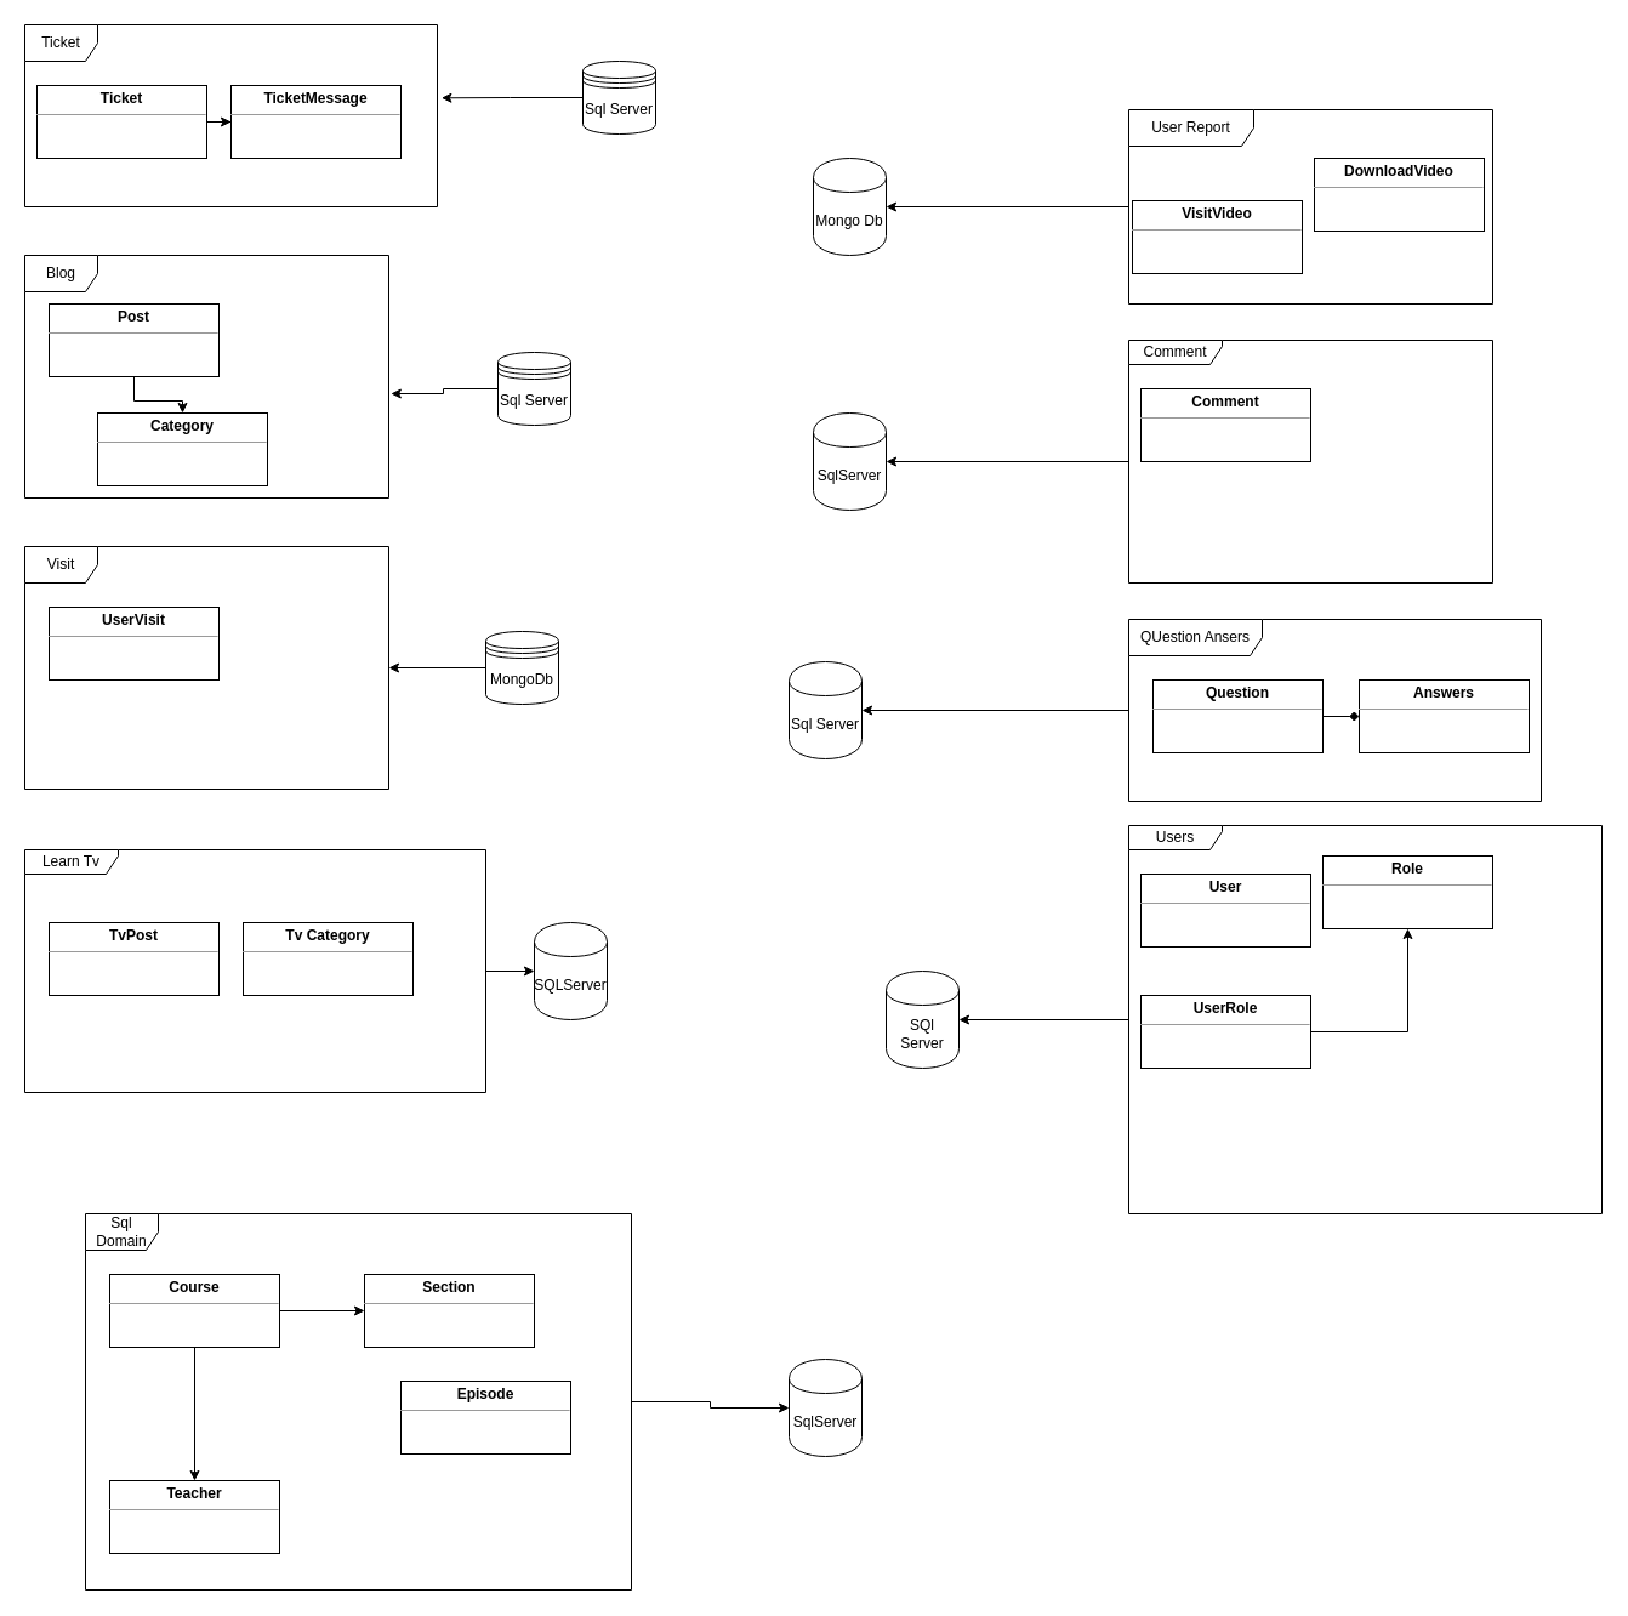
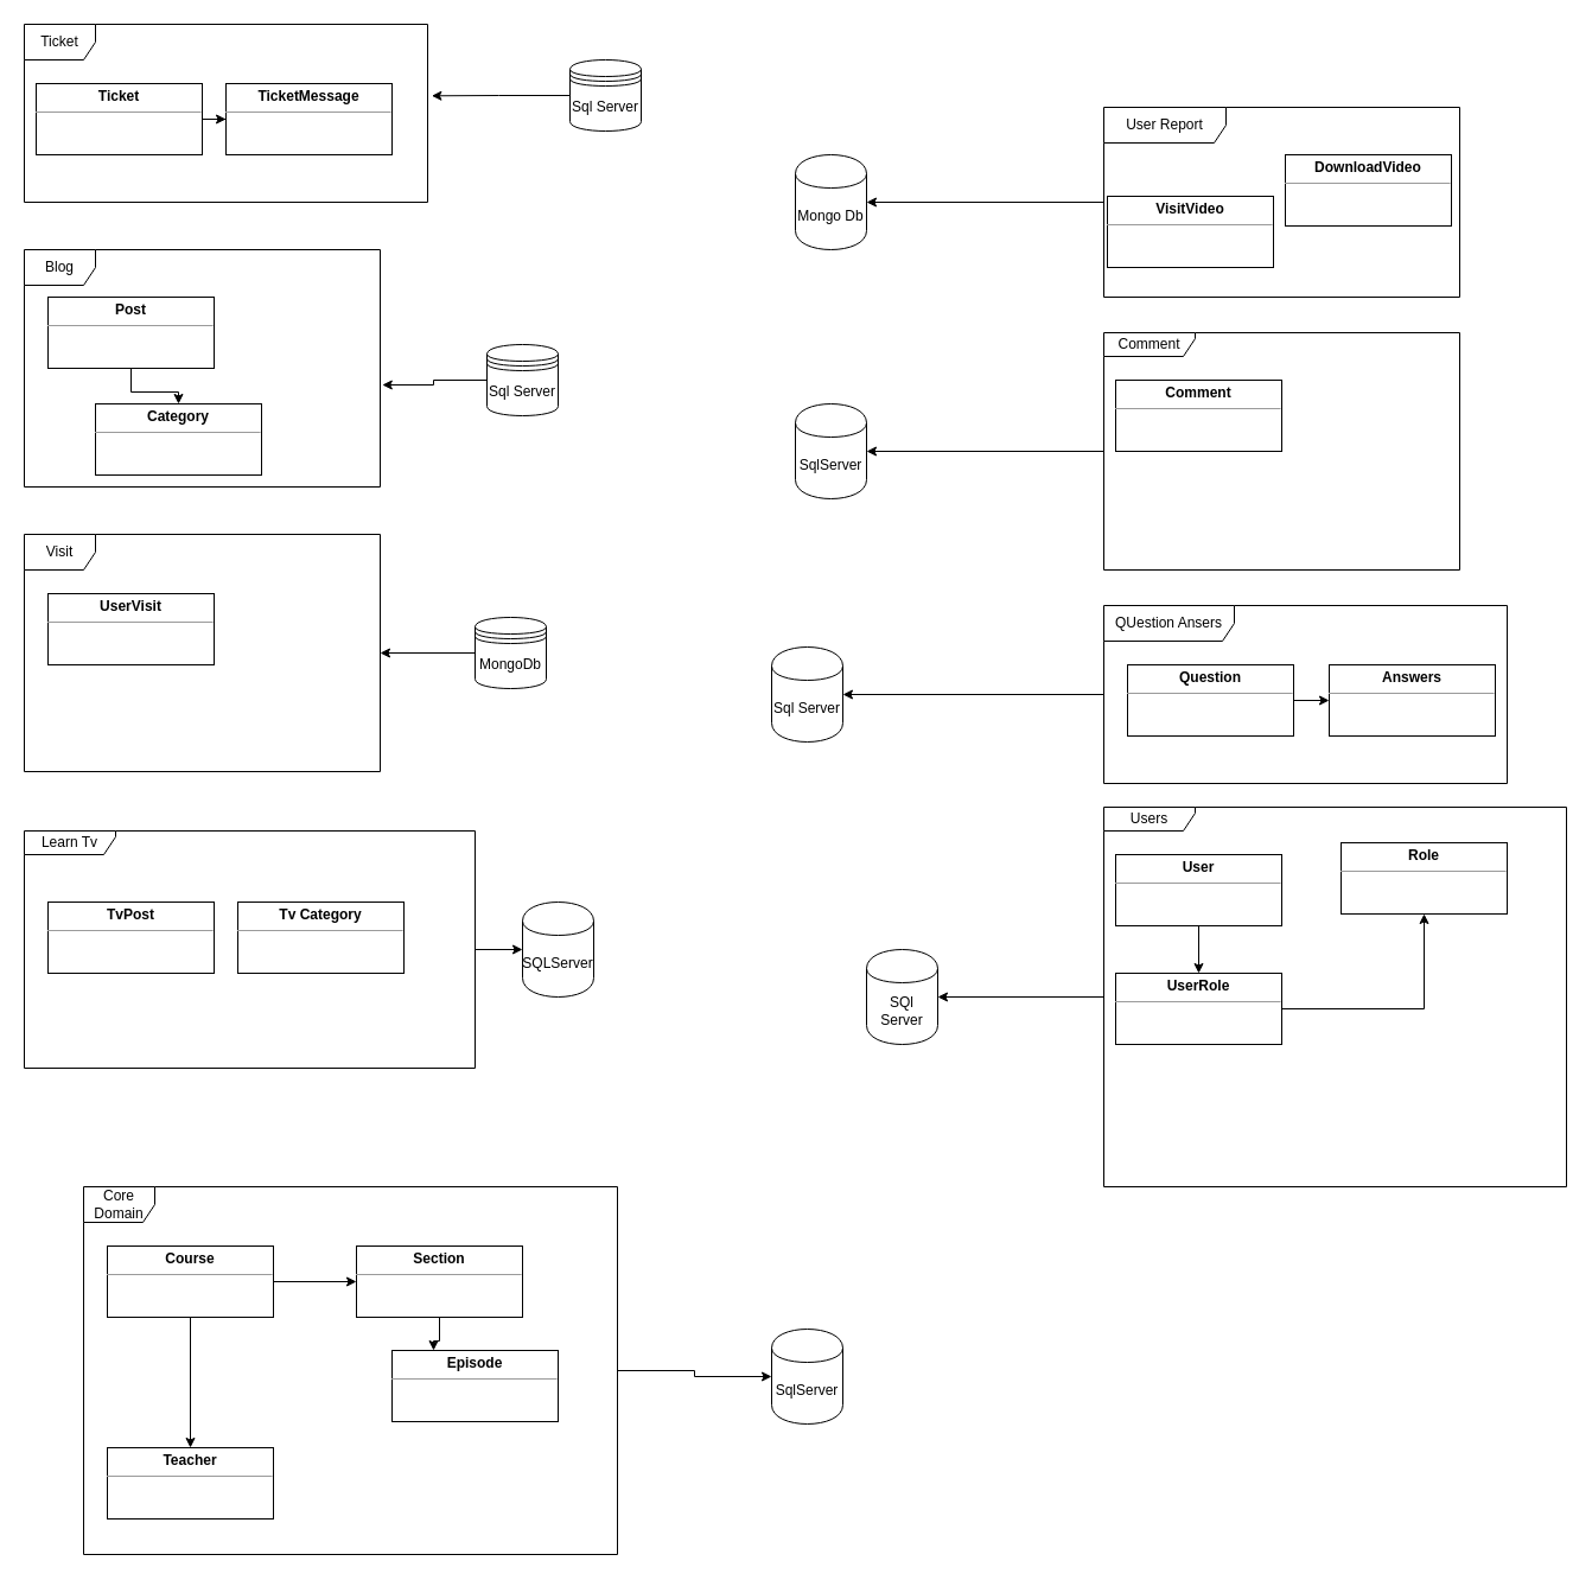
  <mxCell id="0" />
  <mxCell id="1" parent="0" />
  <mxCell id="2" value="Ticket" style="shape=umlFrame;whiteSpace=wrap;html=1;" parent="1" vertex="1"><mxGeometry x="20" y="20" width="340" height="150" as="geometry" /></mxCell>
  <mxCell id="3" style="edgeStyle=orthogonalEdgeStyle;rounded=0;orthogonalLoop=1;jettySize=auto;html=1;entryX=0;entryY=0.5;entryDx=0;entryDy=0;" parent="1" source="4" target="5" edge="1"><mxGeometry relative="1" as="geometry" /></mxCell>
  <mxCell id="4" value="&lt;p style=&quot;margin: 0px ; margin-top: 4px ; text-align: center&quot;&gt;&lt;b&gt;Ticket&lt;/b&gt;&lt;/p&gt;&lt;hr size=&quot;1&quot;&gt;&lt;div style=&quot;height: 2px&quot;&gt;&lt;/div&gt;" style="verticalAlign=top;align=left;overflow=fill;fontSize=12;fontFamily=Helvetica;html=1;" parent="1" vertex="1"><mxGeometry x="30" y="70" width="140" height="60" as="geometry" /></mxCell>
  <mxCell id="5" value="&lt;p style=&quot;margin: 0px ; margin-top: 4px ; text-align: center&quot;&gt;&lt;b&gt;TicketMessage&lt;/b&gt;&lt;br&gt;&lt;/p&gt;&lt;hr size=&quot;1&quot;&gt;&lt;div style=&quot;height: 2px&quot;&gt;&lt;/div&gt;" style="verticalAlign=top;align=left;overflow=fill;fontSize=12;fontFamily=Helvetica;html=1;" parent="1" vertex="1"><mxGeometry x="190" y="70" width="140" height="60" as="geometry" /></mxCell>
  <mxCell id="6" style="edgeStyle=orthogonalEdgeStyle;rounded=0;orthogonalLoop=1;jettySize=auto;html=1;entryX=1.01;entryY=0.402;entryDx=0;entryDy=0;entryPerimeter=0;" parent="1" source="7" target="2" edge="1"><mxGeometry relative="1" as="geometry" /></mxCell>
  <mxCell id="7" value="Sql Server" style="shape=datastore;whiteSpace=wrap;html=1;" parent="1" vertex="1"><mxGeometry x="480" y="50" width="60" height="60" as="geometry" /></mxCell>
  <mxCell id="8" value="Blog" style="shape=umlFrame;whiteSpace=wrap;html=1;" parent="1" vertex="1"><mxGeometry x="20" y="210" width="300" height="200" as="geometry" /></mxCell>
  <mxCell id="9" style="edgeStyle=orthogonalEdgeStyle;rounded=0;orthogonalLoop=1;jettySize=auto;html=1;" parent="1" source="10" target="11" edge="1"><mxGeometry relative="1" as="geometry" /></mxCell>
  <mxCell id="10" value="&lt;p style=&quot;margin: 0px ; margin-top: 4px ; text-align: center&quot;&gt;&lt;b&gt;Post&lt;/b&gt;&lt;/p&gt;&lt;hr size=&quot;1&quot;&gt;&lt;div style=&quot;height: 2px&quot;&gt;&lt;/div&gt;" style="verticalAlign=top;align=left;overflow=fill;fontSize=12;fontFamily=Helvetica;html=1;" parent="1" vertex="1"><mxGeometry x="40" y="250" width="140" height="60" as="geometry" /></mxCell>
  <mxCell id="11" value="&lt;p style=&quot;margin: 0px ; margin-top: 4px ; text-align: center&quot;&gt;&lt;b&gt;Category&lt;/b&gt;&lt;/p&gt;&lt;hr size=&quot;1&quot;&gt;&lt;div style=&quot;height: 2px&quot;&gt;&lt;/div&gt;" style="verticalAlign=top;align=left;overflow=fill;fontSize=12;fontFamily=Helvetica;html=1;" parent="1" vertex="1"><mxGeometry x="80" y="340" width="140" height="60" as="geometry" /></mxCell>
  <mxCell id="12" style="edgeStyle=orthogonalEdgeStyle;rounded=0;orthogonalLoop=1;jettySize=auto;html=1;entryX=1.006;entryY=0.57;entryDx=0;entryDy=0;entryPerimeter=0;" parent="1" source="13" target="8" edge="1"><mxGeometry relative="1" as="geometry" /></mxCell>
  <mxCell id="13" value="Sql Server" style="shape=datastore;whiteSpace=wrap;html=1;" parent="1" vertex="1"><mxGeometry x="410" y="290" width="60" height="60" as="geometry" /></mxCell>
  <mxCell id="14" value="Visit" style="shape=umlFrame;whiteSpace=wrap;html=1;" parent="1" vertex="1"><mxGeometry x="20" y="450" width="300" height="200" as="geometry" /></mxCell>
  <mxCell id="15" value="&lt;p style=&quot;margin: 0px ; margin-top: 4px ; text-align: center&quot;&gt;&lt;b&gt;UserVisit&lt;/b&gt;&lt;/p&gt;&lt;hr size=&quot;1&quot;&gt;&lt;div style=&quot;height: 2px&quot;&gt;&lt;/div&gt;" style="verticalAlign=top;align=left;overflow=fill;fontSize=12;fontFamily=Helvetica;html=1;" parent="1" vertex="1"><mxGeometry x="40" y="500" width="140" height="60" as="geometry" /></mxCell>
  <mxCell id="16" style="edgeStyle=orthogonalEdgeStyle;rounded=0;orthogonalLoop=1;jettySize=auto;html=1;" parent="1" source="17" target="14" edge="1"><mxGeometry relative="1" as="geometry" /></mxCell>
  <mxCell id="17" value="MongoDb" style="shape=datastore;whiteSpace=wrap;html=1;" parent="1" vertex="1"><mxGeometry x="400" y="520" width="60" height="60" as="geometry" /></mxCell>
  <mxCell id="18" value="" style="group" parent="1" vertex="1" connectable="0"><mxGeometry x="930" y="90" width="300" height="160" as="geometry" /></mxCell>
  <mxCell id="19" value="User Report" style="shape=umlFrame;whiteSpace=wrap;html=1;width=103;height=30;" parent="18" vertex="1"><mxGeometry width="300" height="160" as="geometry" /></mxCell>
  <mxCell id="20" value="&lt;p style=&quot;margin: 0px ; margin-top: 4px ; text-align: center&quot;&gt;&lt;b&gt;VisitVideo&lt;/b&gt;&lt;/p&gt;&lt;hr size=&quot;1&quot;&gt;&lt;div style=&quot;height: 2px&quot;&gt;&lt;/div&gt;" style="verticalAlign=top;align=left;overflow=fill;fontSize=12;fontFamily=Helvetica;html=1;" parent="18" vertex="1"><mxGeometry x="3" y="75" width="140" height="60" as="geometry" /></mxCell>
  <mxCell id="21" value="&lt;p style=&quot;margin: 0px ; margin-top: 4px ; text-align: center&quot;&gt;&lt;b&gt;DownloadVideo&lt;/b&gt;&lt;/p&gt;&lt;hr size=&quot;1&quot;&gt;&lt;div style=&quot;height: 2px&quot;&gt;&lt;/div&gt;" style="verticalAlign=top;align=left;overflow=fill;fontSize=12;fontFamily=Helvetica;html=1;" parent="18" vertex="1"><mxGeometry x="153" y="40" width="140" height="60" as="geometry" /></mxCell>
  <mxCell id="22" value="Mongo Db" style="shape=cylinder;whiteSpace=wrap;html=1;boundedLbl=1;backgroundOutline=1;" parent="1" vertex="1"><mxGeometry x="670" y="130" width="60" height="80" as="geometry" /></mxCell>
  <mxCell id="23" value="" style="edgeStyle=orthogonalEdgeStyle;rounded=0;orthogonalLoop=1;jettySize=auto;html=1;" parent="1" source="19" target="22" edge="1"><mxGeometry relative="1" as="geometry" /></mxCell>
  <mxCell id="24" value="" style="edgeStyle=orthogonalEdgeStyle;rounded=0;orthogonalLoop=1;jettySize=auto;html=1;" parent="1" source="25" target="27" edge="1"><mxGeometry relative="1" as="geometry" /></mxCell>
  <mxCell id="25" value="Comment" style="shape=umlFrame;whiteSpace=wrap;html=1;width=77;height=20;" parent="1" vertex="1"><mxGeometry x="930" y="280" width="300" height="200" as="geometry" /></mxCell>
  <mxCell id="26" value="&lt;p style=&quot;margin: 0px ; margin-top: 4px ; text-align: center&quot;&gt;&lt;b&gt;Comment&lt;/b&gt;&lt;/p&gt;&lt;hr size=&quot;1&quot;&gt;&lt;div style=&quot;height: 2px&quot;&gt;&lt;/div&gt;" style="verticalAlign=top;align=left;overflow=fill;fontSize=12;fontFamily=Helvetica;html=1;" parent="1" vertex="1"><mxGeometry x="940" y="320" width="140" height="60" as="geometry" /></mxCell>
  <mxCell id="27" value="SqlServer" style="shape=cylinder;whiteSpace=wrap;html=1;boundedLbl=1;backgroundOutline=1;" parent="1" vertex="1"><mxGeometry x="670" y="340" width="60" height="80" as="geometry" /></mxCell>
  <mxCell id="28" value="" style="edgeStyle=orthogonalEdgeStyle;rounded=0;orthogonalLoop=1;jettySize=auto;html=1;" parent="1" source="29" target="33" edge="1"><mxGeometry relative="1" as="geometry" /></mxCell>
  <mxCell id="29" value="QUestion Ansers" style="shape=umlFrame;whiteSpace=wrap;html=1;width=110;height=30;" parent="1" vertex="1"><mxGeometry x="930" y="510" width="340" height="150" as="geometry" /></mxCell>
- <mxCell id="30" style="edgeStyle=orthogonalEdgeStyle;rounded=0;orthogonalLoop=1;jettySize=auto;html=1;entryX=0;entryY=0.5;entryDx=0;entryDy=0;endArrow=diamond;" parent="1" source="31" target="32" edge="1"><mxGeometry relative="1" as="geometry" /></mxCell>
+ <mxCell id="30" style="edgeStyle=orthogonalEdgeStyle;rounded=0;orthogonalLoop=1;jettySize=auto;html=1;entryX=0;entryY=0.5;entryDx=0;entryDy=0;" parent="1" source="31" target="32" edge="1"><mxGeometry relative="1" as="geometry" /></mxCell>
  <mxCell id="31" value="&lt;p style=&quot;margin: 0px ; margin-top: 4px ; text-align: center&quot;&gt;&lt;b&gt;Question&lt;/b&gt;&lt;/p&gt;&lt;hr size=&quot;1&quot;&gt;&lt;div style=&quot;height: 2px&quot;&gt;&lt;/div&gt;" style="verticalAlign=top;align=left;overflow=fill;fontSize=12;fontFamily=Helvetica;html=1;" parent="1" vertex="1"><mxGeometry x="950" y="560" width="140" height="60" as="geometry" /></mxCell>
  <mxCell id="32" value="&lt;p style=&quot;margin: 0px ; margin-top: 4px ; text-align: center&quot;&gt;&lt;b&gt;Answers&lt;/b&gt;&lt;/p&gt;&lt;hr size=&quot;1&quot;&gt;&lt;div style=&quot;height: 2px&quot;&gt;&lt;/div&gt;" style="verticalAlign=top;align=left;overflow=fill;fontSize=12;fontFamily=Helvetica;html=1;" parent="1" vertex="1"><mxGeometry x="1120" y="560" width="140" height="60" as="geometry" /></mxCell>
  <mxCell id="33" value="Sql Server" style="shape=cylinder;whiteSpace=wrap;html=1;boundedLbl=1;backgroundOutline=1;" parent="1" vertex="1"><mxGeometry x="650" y="545" width="60" height="80" as="geometry" /></mxCell>
  <mxCell id="34" value="" style="edgeStyle=orthogonalEdgeStyle;rounded=0;orthogonalLoop=1;jettySize=auto;html=1;" parent="1" source="35" target="43" edge="1"><mxGeometry relative="1" as="geometry" /></mxCell>
  <mxCell id="35" value="Users" style="shape=umlFrame;whiteSpace=wrap;html=1;width=77;height=20;" parent="1" vertex="1"><mxGeometry x="930" y="680" width="390" height="320" as="geometry" /></mxCell>
+ <mxCell id="36" style="edgeStyle=orthogonalEdgeStyle;rounded=0;orthogonalLoop=1;jettySize=auto;html=1;entryX=0.5;entryY=0;entryDx=0;entryDy=0;" parent="1" source="37" target="40" edge="1"><mxGeometry relative="1" as="geometry" /></mxCell>
  <mxCell id="37" value="&lt;p style=&quot;margin: 0px ; margin-top: 4px ; text-align: center&quot;&gt;&lt;b&gt;User&lt;/b&gt;&lt;/p&gt;&lt;hr size=&quot;1&quot;&gt;&lt;div style=&quot;height: 2px&quot;&gt;&lt;/div&gt;" style="verticalAlign=top;align=left;overflow=fill;fontSize=12;fontFamily=Helvetica;html=1;" parent="1" vertex="1"><mxGeometry x="940" y="720" width="140" height="60" as="geometry" /></mxCell>
- <mxCell id="38" value="&lt;p style=&quot;margin: 0px ; margin-top: 4px ; text-align: center&quot;&gt;&lt;b&gt;Role&lt;/b&gt;&lt;/p&gt;&lt;hr size=&quot;1&quot;&gt;&lt;div style=&quot;height: 2px&quot;&gt;&lt;/div&gt;" style="verticalAlign=top;align=left;overflow=fill;fontSize=12;fontFamily=Helvetica;html=1;" parent="1" vertex="1"><mxGeometry x="1090" y="705" width="140" height="60" as="geometry" /></mxCell>
+ <mxCell id="38" value="&lt;p style=&quot;margin: 0px ; margin-top: 4px ; text-align: center&quot;&gt;&lt;b&gt;Role&lt;/b&gt;&lt;/p&gt;&lt;hr size=&quot;1&quot;&gt;&lt;div style=&quot;height: 2px&quot;&gt;&lt;/div&gt;" style="verticalAlign=top;align=left;overflow=fill;fontSize=12;fontFamily=Helvetica;html=1;" parent="1" vertex="1"><mxGeometry x="1130" y="710" width="140" height="60" as="geometry" /></mxCell>
  <mxCell id="39" style="edgeStyle=orthogonalEdgeStyle;rounded=0;orthogonalLoop=1;jettySize=auto;html=1;entryX=0.5;entryY=1;entryDx=0;entryDy=0;" parent="1" source="40" target="38" edge="1"><mxGeometry relative="1" as="geometry" /></mxCell>
  <mxCell id="40" value="&lt;p style=&quot;margin: 0px ; margin-top: 4px ; text-align: center&quot;&gt;&lt;b&gt;UserRole&lt;/b&gt;&lt;/p&gt;&lt;hr size=&quot;1&quot;&gt;&lt;div style=&quot;height: 2px&quot;&gt;&lt;/div&gt;" style="verticalAlign=top;align=left;overflow=fill;fontSize=12;fontFamily=Helvetica;html=1;" parent="1" vertex="1"><mxGeometry x="940" y="820" width="140" height="60" as="geometry" /></mxCell>
  <mxCell id="41" value="" style="edgeStyle=orthogonalEdgeStyle;rounded=0;orthogonalLoop=1;jettySize=auto;html=1;" parent="1" source="42" target="46" edge="1"><mxGeometry relative="1" as="geometry" /></mxCell>
  <mxCell id="42" value="Learn Tv" style="shape=umlFrame;whiteSpace=wrap;html=1;width=77;height=20;" parent="1" vertex="1"><mxGeometry x="20" y="700" width="380" height="200" as="geometry" /></mxCell>
  <mxCell id="43" value="SQl Server" style="shape=cylinder;whiteSpace=wrap;html=1;boundedLbl=1;backgroundOutline=1;" parent="1" vertex="1"><mxGeometry x="730" y="800" width="60" height="80" as="geometry" /></mxCell>
  <mxCell id="44" value="&lt;p style=&quot;margin: 0px ; margin-top: 4px ; text-align: center&quot;&gt;&lt;b&gt;TvPost&lt;/b&gt;&lt;/p&gt;&lt;hr size=&quot;1&quot;&gt;&lt;div style=&quot;height: 2px&quot;&gt;&lt;/div&gt;" style="verticalAlign=top;align=left;overflow=fill;fontSize=12;fontFamily=Helvetica;html=1;" parent="1" vertex="1"><mxGeometry x="40" y="760" width="140" height="60" as="geometry" /></mxCell>
  <mxCell id="45" value="&lt;p style=&quot;margin: 0px ; margin-top: 4px ; text-align: center&quot;&gt;&lt;b&gt;Tv Category&lt;/b&gt;&lt;/p&gt;&lt;hr size=&quot;1&quot;&gt;&lt;div style=&quot;height: 2px&quot;&gt;&lt;/div&gt;" style="verticalAlign=top;align=left;overflow=fill;fontSize=12;fontFamily=Helvetica;html=1;" parent="1" vertex="1"><mxGeometry x="200" y="760" width="140" height="60" as="geometry" /></mxCell>
  <mxCell id="46" value="SQLServer" style="shape=cylinder;whiteSpace=wrap;html=1;boundedLbl=1;backgroundOutline=1;" parent="1" vertex="1"><mxGeometry x="440" y="760" width="60" height="80" as="geometry" /></mxCell>
  <mxCell id="47" value="" style="edgeStyle=orthogonalEdgeStyle;rounded=0;orthogonalLoop=1;jettySize=auto;html=1;" parent="1" source="48" target="56" edge="1"><mxGeometry relative="1" as="geometry" /></mxCell>
- <mxCell id="48" value="Sql Domain" style="shape=umlFrame;whiteSpace=wrap;html=1;" parent="1" vertex="1"><mxGeometry x="70" y="1000" width="450" height="310" as="geometry" /></mxCell>
+ <mxCell id="48" value="Core Domain" style="shape=umlFrame;whiteSpace=wrap;html=1;" parent="1" vertex="1"><mxGeometry x="70" y="1000" width="450" height="310" as="geometry" /></mxCell>
  <mxCell id="49" style="edgeStyle=orthogonalEdgeStyle;rounded=0;orthogonalLoop=1;jettySize=auto;html=1;entryX=0;entryY=0.5;entryDx=0;entryDy=0;" parent="1" source="51" target="53" edge="1"><mxGeometry relative="1" as="geometry" /></mxCell>
  <mxCell id="50" style="edgeStyle=orthogonalEdgeStyle;rounded=0;orthogonalLoop=1;jettySize=auto;html=1;entryX=0.5;entryY=0;entryDx=0;entryDy=0;" parent="1" source="51" target="55" edge="1"><mxGeometry relative="1" as="geometry" /></mxCell>
  <mxCell id="51" value="&lt;p style=&quot;margin: 0px ; margin-top: 4px ; text-align: center&quot;&gt;&lt;b&gt;Course&lt;/b&gt;&lt;/p&gt;&lt;hr size=&quot;1&quot;&gt;&lt;div style=&quot;height: 2px&quot;&gt;&lt;/div&gt;" style="verticalAlign=top;align=left;overflow=fill;fontSize=12;fontFamily=Helvetica;html=1;" parent="1" vertex="1"><mxGeometry x="90" y="1050" width="140" height="60" as="geometry" /></mxCell>
+ <mxCell id="52" style="edgeStyle=orthogonalEdgeStyle;rounded=0;orthogonalLoop=1;jettySize=auto;html=1;entryX=0.25;entryY=0;entryDx=0;entryDy=0;" parent="1" source="53" target="54" edge="1"><mxGeometry relative="1" as="geometry" /></mxCell>
  <mxCell id="53" value="&lt;p style=&quot;margin: 0px ; margin-top: 4px ; text-align: center&quot;&gt;&lt;b&gt;Section&lt;/b&gt;&lt;/p&gt;&lt;hr size=&quot;1&quot;&gt;&lt;div style=&quot;height: 2px&quot;&gt;&lt;/div&gt;" style="verticalAlign=top;align=left;overflow=fill;fontSize=12;fontFamily=Helvetica;html=1;" parent="1" vertex="1"><mxGeometry x="300" y="1050" width="140" height="60" as="geometry" /></mxCell>
  <mxCell id="54" value="&lt;p style=&quot;margin: 0px ; margin-top: 4px ; text-align: center&quot;&gt;&lt;b&gt;Episode&lt;/b&gt;&lt;/p&gt;&lt;hr size=&quot;1&quot;&gt;&lt;div style=&quot;height: 2px&quot;&gt;&lt;/div&gt;" style="verticalAlign=top;align=left;overflow=fill;fontSize=12;fontFamily=Helvetica;html=1;" parent="1" vertex="1"><mxGeometry x="330" y="1138" width="140" height="60" as="geometry" /></mxCell>
  <mxCell id="55" value="&lt;p style=&quot;margin: 0px ; margin-top: 4px ; text-align: center&quot;&gt;&lt;b&gt;Teacher&lt;/b&gt;&lt;/p&gt;&lt;hr size=&quot;1&quot;&gt;&lt;div style=&quot;height: 2px&quot;&gt;&lt;/div&gt;" style="verticalAlign=top;align=left;overflow=fill;fontSize=12;fontFamily=Helvetica;html=1;" parent="1" vertex="1"><mxGeometry x="90" y="1220" width="140" height="60" as="geometry" /></mxCell>
  <mxCell id="56" value="SqlServer" style="shape=cylinder;whiteSpace=wrap;html=1;boundedLbl=1;backgroundOutline=1;" parent="1" vertex="1"><mxGeometry x="650" y="1120" width="60" height="80" as="geometry" /></mxCell>
